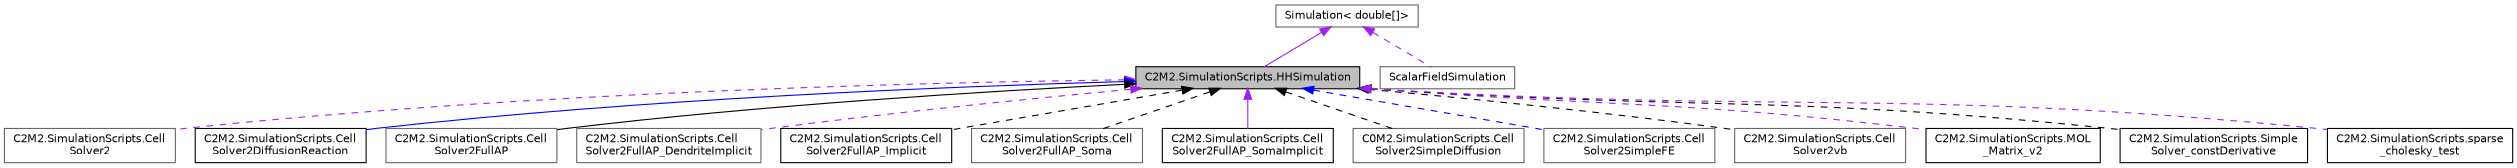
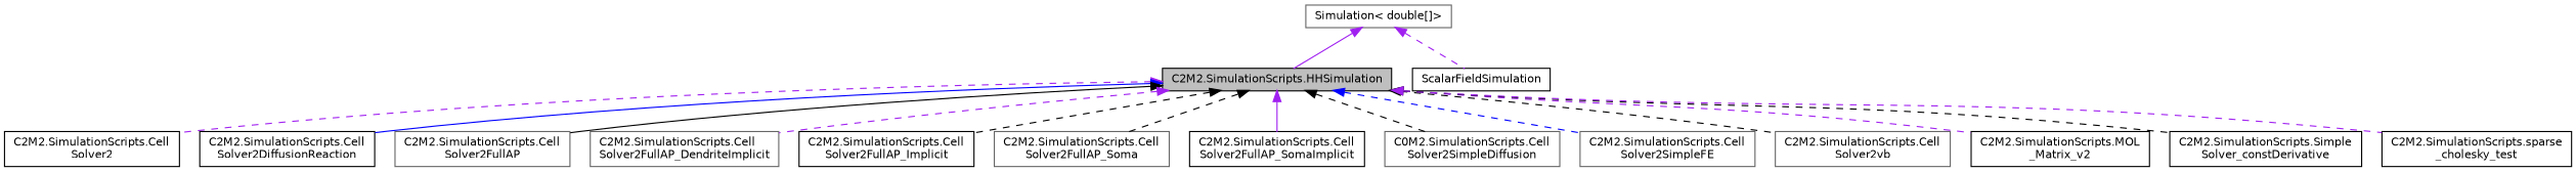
  digraph {
    fontname="DejaVu Sans"
    rankdir=TB
    node [color=black fillcolor=white fontname="DejaVu Sans" fontsize=10 shape=record style=filled]
    edge [color=purple dir=back fontname="DejaVu Sans" fontsize=10 labelfontname=Helvetica labelfontsize=10 style=dashed]
    n1 [fillcolor=grey75 fontcolor=black height=0.2 label="C2M2.SimulationScripts.HHSimulation" width=0.4]
-   n2 [color=gray40 height=0.2 label="C2M2.SimulationScripts.Cell\lSolver2" width=0.4]
+   n2 [height=0.2 label="C2M2.SimulationScripts.Cell\lSolver2" width=0.4]
    n3 [height=0.2 label="C2M2.SimulationScripts.Cell\lSolver2DiffusionReaction" width=0.4]
    n4 [color=gray40 height=0.2 label="C2M2.SimulationScripts.Cell\lSolver2FullAP" width=0.4]
    n5 [color=gray40 height=0.2 label="C2M2.SimulationScripts.Cell\lSolver2FullAP_DendriteImplicit" width=0.4]
    n6 [height=0.2 label="C2M2.SimulationScripts.Cell\lSolver2FullAP_Implicit" width=0.4]
    n7 [color=gray40 height=0.2 label="C2M2.SimulationScripts.Cell\lSolver2FullAP_Soma" width=0.4]
    n8 [height=0.2 label="C2M2.SimulationScripts.Cell\lSolver2FullAP_SomaImplicit" width=0.4]
    n9 [color=gray40 height=0.2 label="C0M2.SimulationScripts.Cell\lSolver2SimpleDiffusion" width=0.4]
    n10 [color=gray40 height=0.2 label="C2M2.SimulationScripts.Cell\lSolver2SimpleFE" width=0.4]
    n11 [color=gray40 height=0.2 label="C2M2.SimulationScripts.Cell\lSolver2vb" width=0.4]
    n12 [height=0.2 label="C2M2.SimulationScripts.MOL\l_Matrix_v2" width=0.4]
    n13 [height=0.2 label="C2M2.SimulationScripts.Simple\lSolver_constDerivative" width=0.4]
    n14 [height=0.2 label="C2M2.SimulationScripts.sparse\l_cholesky_test" width=0.4]
-   n15 [color=gray40 height=0.2 label=ScalarFieldSimulation width=0.4]
+   n15 [height=0.2 label=ScalarFieldSimulation width=0.4]
    n16 [color=gray40 height=0.2 label="Simulation\< double[]\>" width=0.4]
    n1 -> n2
    n1 -> n3 [color=blue style=solid]
    n1 -> n4 [color=black style=solid]
    n1 -> n5
    n1 -> n6 [color=black]
    n1 -> n7 [color=black]
    n1 -> n8 [style=solid]
    n1 -> n9 [color=black]
    n1 -> n10 [color=blue]
    n1 -> n11 [color=black]
    n1 -> n12
    n1 -> n13 [color=black]
    n1 -> n14
    n16 -> n1 [style=solid]
    n16 -> n15
  }
